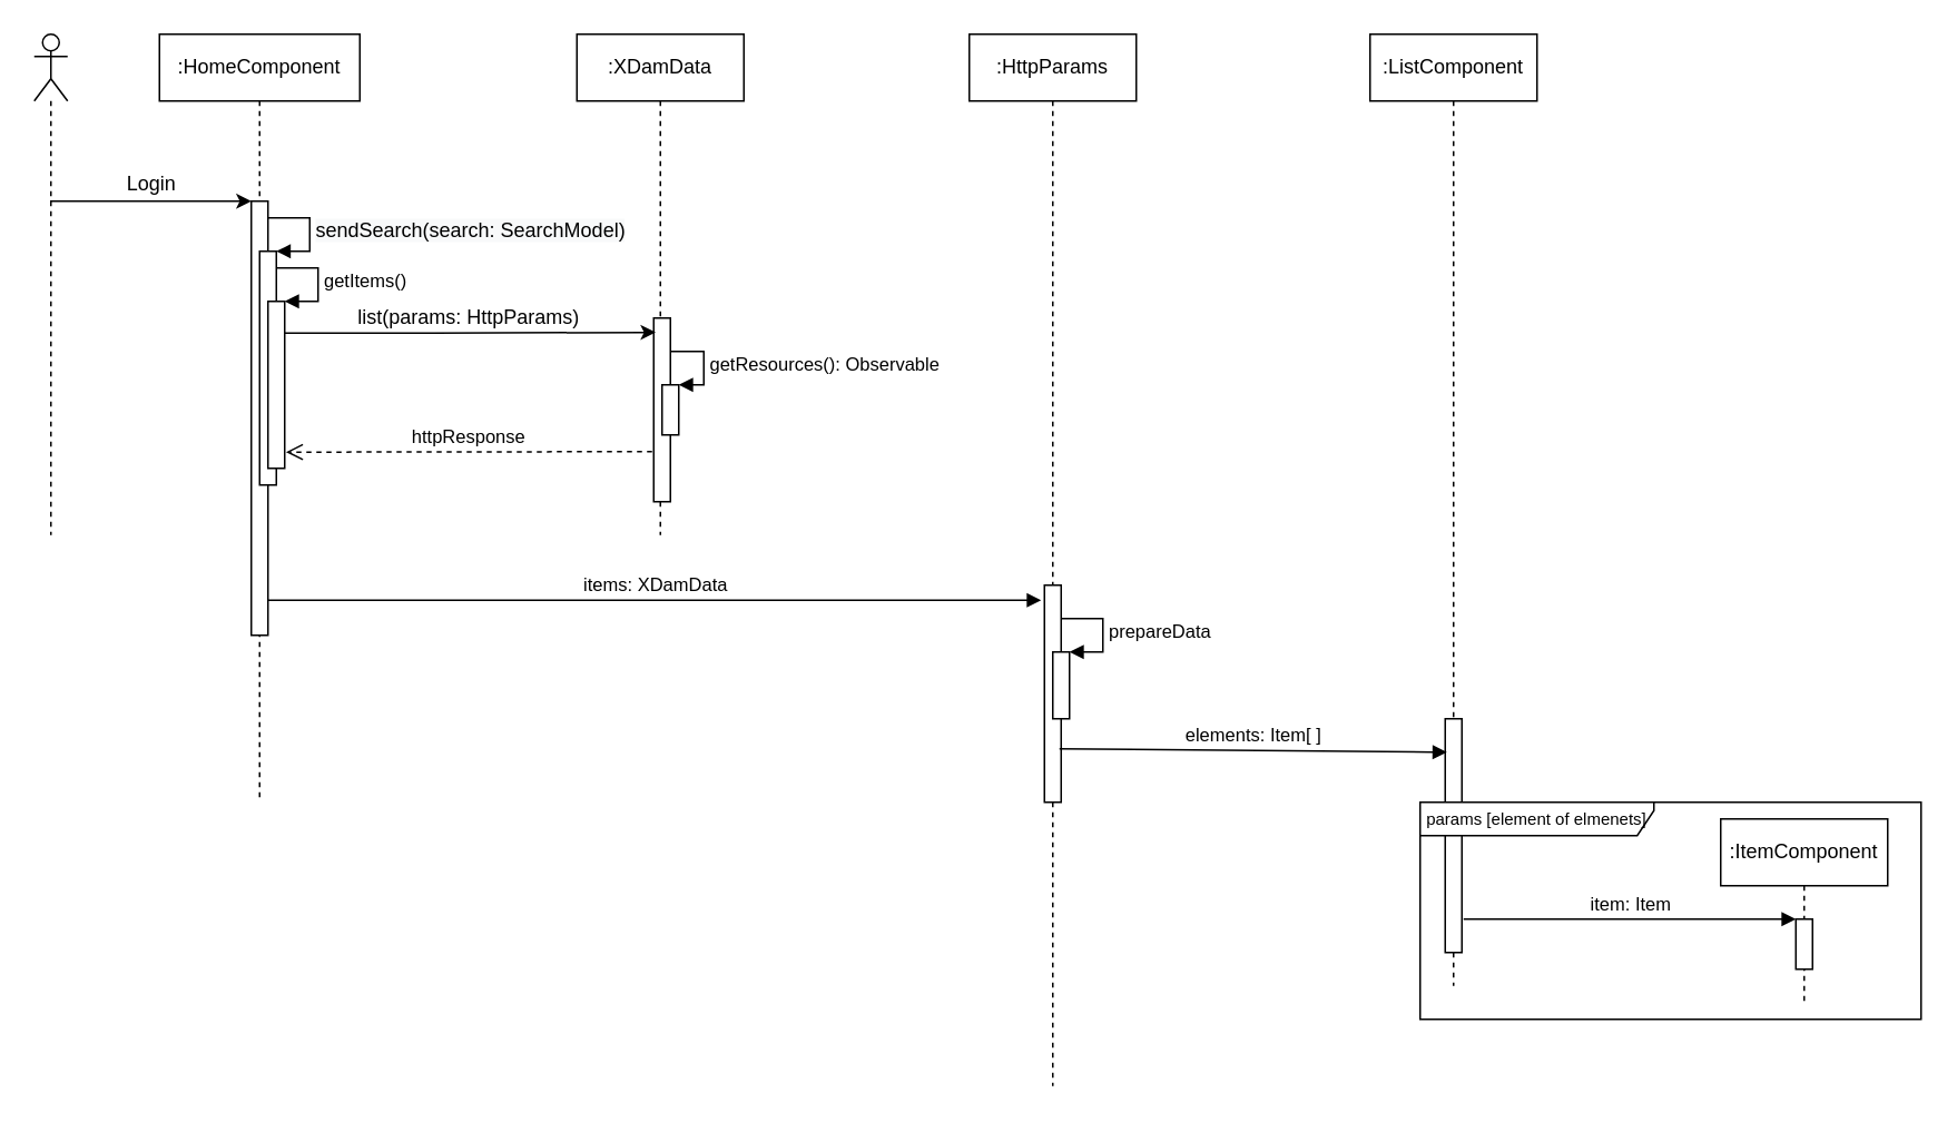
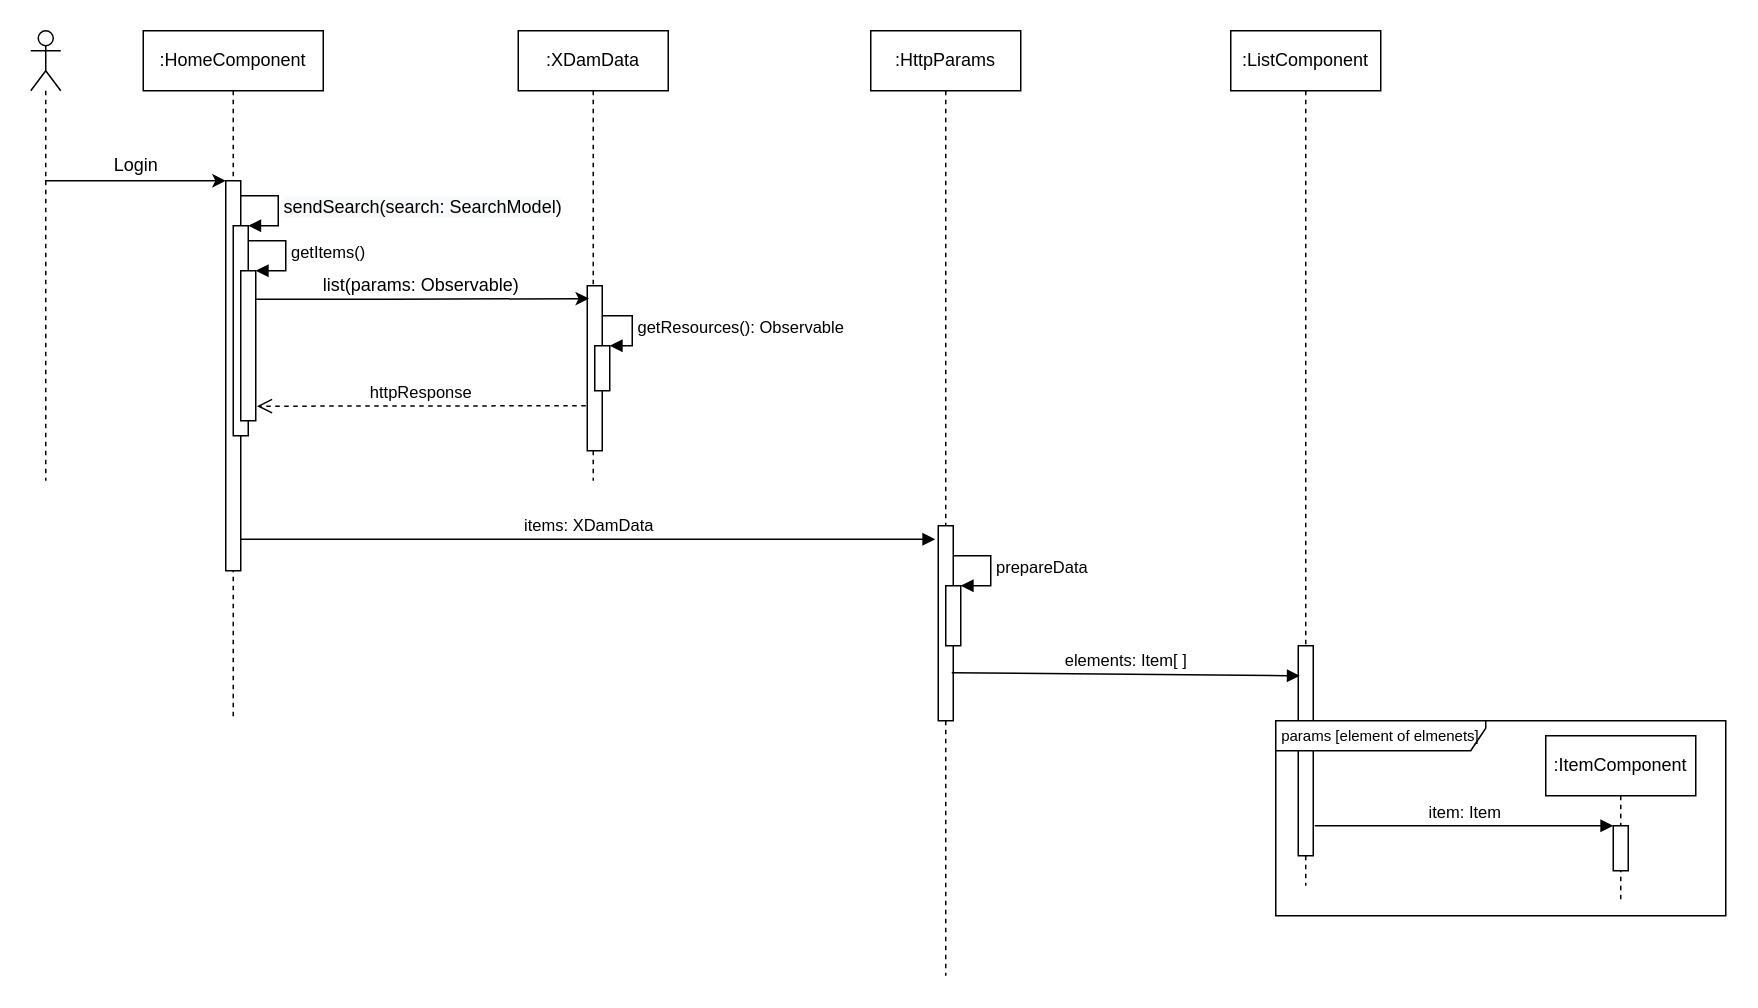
  <mxCell id="0" />
  <mxCell id="1" parent="0" />
  <mxCell id="2" value=":HomeComponent" style="shape=umlLifeline;perimeter=lifelinePerimeter;whiteSpace=wrap;html=1;container=1;collapsible=0;recursiveResize=0;outlineConnect=0;" parent="1" vertex="1"><mxGeometry x="95" y="20" width="120" height="460" as="geometry" /></mxCell>
  <mxCell id="3" value="" style="html=1;points=[];perimeter=orthogonalPerimeter;" parent="2" vertex="1"><mxGeometry x="55" y="100" width="10" height="260" as="geometry" /></mxCell>
  <mxCell id="4" value="" style="html=1;points=[];perimeter=orthogonalPerimeter;" parent="2" vertex="1"><mxGeometry x="60" y="130" width="10" height="140" as="geometry" /></mxCell>
  <mxCell id="5" value="&lt;span style=&quot;font-size: 12px ; text-align: center ; background-color: rgb(248 , 249 , 250)&quot;&gt;sendSearch(search: SearchModel)&lt;/span&gt;" style="edgeStyle=orthogonalEdgeStyle;html=1;align=left;spacingLeft=2;endArrow=block;rounded=0;entryX=1;entryY=0;" parent="2" target="4" edge="1"><mxGeometry relative="1" as="geometry"><mxPoint x="65" y="110" as="sourcePoint" /><Array as="points"><mxPoint x="90" y="110" /></Array></mxGeometry></mxCell>
  <mxCell id="6" style="edgeStyle=orthogonalEdgeStyle;rounded=0;orthogonalLoop=1;jettySize=auto;html=1;entryX=0;entryY=0;entryDx=0;entryDy=0;entryPerimeter=0;" parent="1" source="7" target="3" edge="1"><mxGeometry relative="1" as="geometry"><Array as="points"><mxPoint x="70" y="120" /><mxPoint x="70" y="120" /></Array></mxGeometry></mxCell>
  <mxCell id="7" value="" style="shape=umlLifeline;participant=umlActor;perimeter=lifelinePerimeter;whiteSpace=wrap;html=1;container=1;collapsible=0;recursiveResize=0;verticalAlign=top;spacingTop=36;outlineConnect=0;" parent="1" vertex="1"><mxGeometry x="20" y="20" width="20" height="300" as="geometry" /></mxCell>
  <mxCell id="8" value=":XDamData" style="shape=umlLifeline;perimeter=lifelinePerimeter;whiteSpace=wrap;html=1;container=1;collapsible=0;recursiveResize=0;outlineConnect=0;" parent="1" vertex="1"><mxGeometry x="345" y="20" width="100" height="300" as="geometry" /></mxCell>
  <mxCell id="9" value="" style="html=1;points=[];perimeter=orthogonalPerimeter;" parent="8" vertex="1"><mxGeometry x="46" y="170" width="10" height="110" as="geometry" /></mxCell>
  <mxCell id="10" value="" style="html=1;points=[];perimeter=orthogonalPerimeter;" parent="8" vertex="1"><mxGeometry x="51" y="210" width="10" height="30" as="geometry" /></mxCell>
  <mxCell id="11" value="getResources(): Observable" style="edgeStyle=orthogonalEdgeStyle;html=1;align=left;spacingLeft=2;endArrow=block;rounded=0;entryX=1;entryY=0;" parent="8" target="10" edge="1"><mxGeometry relative="1" as="geometry"><mxPoint x="56" y="190" as="sourcePoint" /><Array as="points"><mxPoint x="76" y="190" /></Array></mxGeometry></mxCell>
  <mxCell id="12" value="Login" style="text;html=1;align=center;verticalAlign=middle;resizable=0;points=[];autosize=1;" parent="1" vertex="1"><mxGeometry x="70" y="100" width="40" height="20" as="geometry" /></mxCell>
  <mxCell id="13" style="edgeStyle=orthogonalEdgeStyle;rounded=0;orthogonalLoop=1;jettySize=auto;html=1;entryX=0.117;entryY=0.078;entryDx=0;entryDy=0;entryPerimeter=0;" parent="1" source="14" target="9" edge="1"><mxGeometry relative="1" as="geometry"><mxPoint x="340" y="202" as="targetPoint" /><Array as="points"><mxPoint x="260" y="199" /><mxPoint x="260" y="199" /></Array></mxGeometry></mxCell>
  <mxCell id="14" value="" style="html=1;points=[];perimeter=orthogonalPerimeter;" parent="1" vertex="1"><mxGeometry x="160" y="180" width="10" height="100" as="geometry" /></mxCell>
  <mxCell id="15" value="getItems()" style="edgeStyle=orthogonalEdgeStyle;html=1;align=left;spacingLeft=2;endArrow=block;rounded=0;entryX=1;entryY=0;" parent="1" target="14" edge="1"><mxGeometry relative="1" as="geometry"><mxPoint x="165" y="160" as="sourcePoint" /><Array as="points"><mxPoint x="190" y="160" /></Array></mxGeometry></mxCell>
- <mxCell id="16" value="list(params: HttpParams)" style="text;html=1;align=center;verticalAlign=middle;resizable=0;points=[];autosize=1;" parent="1" vertex="1"><mxGeometry x="205" y="180" width="150" height="20" as="geometry" /></mxCell>
+ <mxCell id="16" value="list(params: Observable)" style="text;html=1;align=center;verticalAlign=middle;resizable=0;points=[];autosize=1;" parent="1" vertex="1"><mxGeometry x="205" y="180" width="150" height="20" as="geometry" /></mxCell>
  <mxCell id="17" value="httpResponse" style="html=1;verticalAlign=bottom;endArrow=open;dashed=1;endSize=8;entryX=1.079;entryY=0.903;entryDx=0;entryDy=0;entryPerimeter=0;" parent="1" target="14" edge="1"><mxGeometry relative="1" as="geometry"><mxPoint x="390" y="270" as="sourcePoint" /><mxPoint x="310" y="270" as="targetPoint" /></mxGeometry></mxCell>
  <mxCell id="18" value=":HttpParams" style="shape=umlLifeline;perimeter=lifelinePerimeter;whiteSpace=wrap;html=1;container=1;collapsible=0;recursiveResize=0;outlineConnect=0;" parent="1" vertex="1"><mxGeometry x="580" y="20" width="100" height="630" as="geometry" /></mxCell>
  <mxCell id="19" value="" style="html=1;points=[];perimeter=orthogonalPerimeter;" parent="18" vertex="1"><mxGeometry x="45" y="330" width="10" height="130" as="geometry" /></mxCell>
  <mxCell id="20" value="items: XDamData" style="html=1;verticalAlign=bottom;endArrow=block;exitX=1;exitY=0.919;exitDx=0;exitDy=0;exitPerimeter=0;" parent="1" source="3" edge="1"><mxGeometry width="80" relative="1" as="geometry"><mxPoint x="170" y="360" as="sourcePoint" /><mxPoint x="623" y="359" as="targetPoint" /></mxGeometry></mxCell>
  <mxCell id="21" value="" style="html=1;points=[];perimeter=orthogonalPerimeter;" parent="1" vertex="1"><mxGeometry x="630" y="390" width="10" height="40" as="geometry" /></mxCell>
  <mxCell id="22" value="prepareData" style="edgeStyle=orthogonalEdgeStyle;html=1;align=left;spacingLeft=2;endArrow=block;rounded=0;entryX=1;entryY=0;" parent="1" target="21" edge="1"><mxGeometry relative="1" as="geometry"><mxPoint x="635" y="370" as="sourcePoint" /><Array as="points"><mxPoint x="660" y="370" /></Array></mxGeometry></mxCell>
  <mxCell id="23" value=":ListComponent" style="shape=umlLifeline;perimeter=lifelinePerimeter;whiteSpace=wrap;html=1;container=1;collapsible=0;recursiveResize=0;outlineConnect=0;" parent="1" vertex="1"><mxGeometry x="820" y="20" width="100" height="570" as="geometry" /></mxCell>
  <mxCell id="24" value="" style="html=1;points=[];perimeter=orthogonalPerimeter;" parent="23" vertex="1"><mxGeometry x="45" y="410" width="10" height="140" as="geometry" /></mxCell>
  <mxCell id="25" value="elements: Item[ ]" style="html=1;verticalAlign=bottom;endArrow=block;exitX=0.9;exitY=0.754;exitDx=0;exitDy=0;exitPerimeter=0;entryX=0.1;entryY=0.143;entryDx=0;entryDy=0;entryPerimeter=0;" parent="1" source="19" target="24" edge="1"><mxGeometry width="80" relative="1" as="geometry"><mxPoint x="640" y="450" as="sourcePoint" /><mxPoint x="720" y="450" as="targetPoint" /></mxGeometry></mxCell>
  <mxCell id="26" value=":ItemComponent" style="shape=umlLifeline;perimeter=lifelinePerimeter;whiteSpace=wrap;html=1;container=1;collapsible=0;recursiveResize=0;outlineConnect=0;" parent="1" vertex="1"><mxGeometry x="1030" y="490" width="100" height="110" as="geometry" /></mxCell>
  <mxCell id="27" value="" style="html=1;points=[];perimeter=orthogonalPerimeter;" parent="26" vertex="1"><mxGeometry x="45" y="60" width="10" height="30" as="geometry" /></mxCell>
  <mxCell id="28" value="item: Item" style="html=1;verticalAlign=bottom;endArrow=block;exitX=1.1;exitY=0.857;exitDx=0;exitDy=0;exitPerimeter=0;" parent="1" source="24" target="27" edge="1"><mxGeometry width="80" relative="1" as="geometry"><mxPoint x="880" y="550" as="sourcePoint" /><mxPoint x="1000" y="610" as="targetPoint" /></mxGeometry></mxCell>
  <mxCell id="29" value="&lt;font style=&quot;font-size: 10px&quot;&gt;params [element of elmenets]&lt;/font&gt;" style="shape=umlFrame;whiteSpace=wrap;html=1;width=140;height=20;" vertex="1" parent="1"><mxGeometry x="850" y="480" width="300" height="130" as="geometry" /></mxCell>
